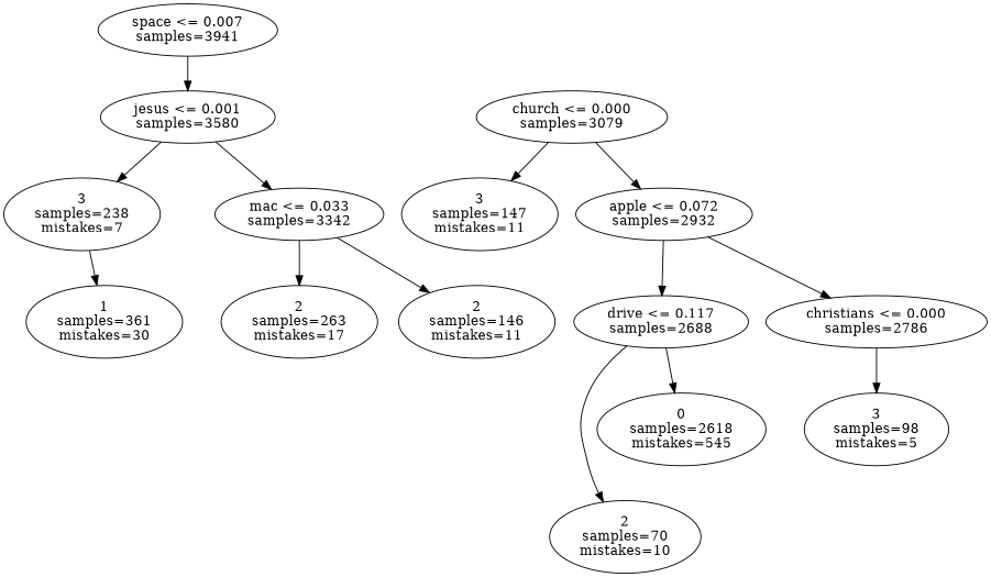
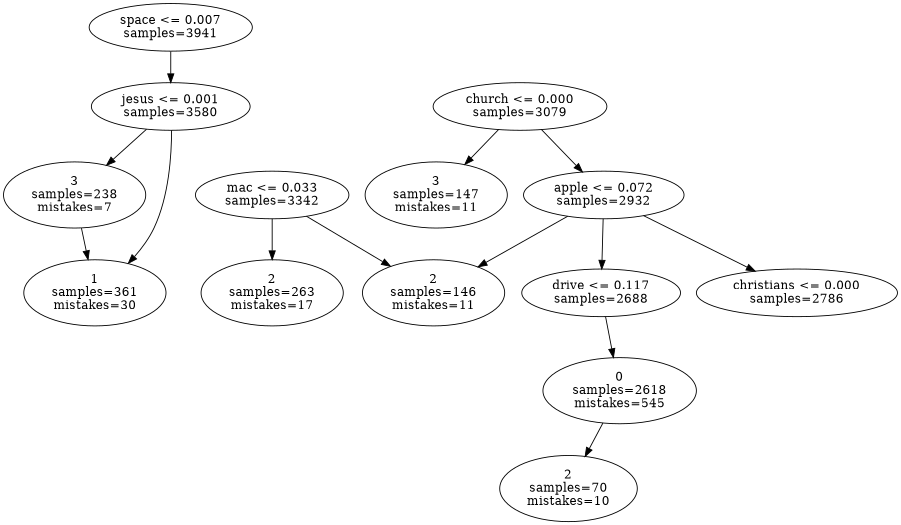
  digraph {
    n1 [label="space <= 0.007\nsamples=\3941"]
    n2 [label="jesus <= 0.001\nsamples=\3580"]
    n3 [label="mac <= 0.033\nsamples=\3342"]
    n4 [label="3\nsamples=\238\nmistakes=\7"]
    n5 [label="1\nsamples=\361\nmistakes=\30"]
    n6 [label="2\nsamples=\263\nmistakes=\17"]
    n7 [label="2\nsamples=\146\nmistakes=\11"]
    n8 [label="church <= 0.000\nsamples=\3079"]
    n9 [label="apple <= 0.072\nsamples=\2932"]
    n10 [label="3\nsamples=\147\nmistakes=\11"]
    n11 [label="christians <= 0.000\nsamples=\2786"]
    n12 [label="drive <= 0.117\nsamples=\2688"]
-   n13 [label="3\nsamples=\98\nmistakes=\5"]
    n14 [label="0\nsamples=\2618\nmistakes=\545"]
    n15 [label="2\nsamples=\70\nmistakes=\10"]
    n1 -> n2
-   n2 -> n3
+   n2 -> n5
    n2 -> n4
    n3 -> n6
    n3 -> n7
    n4 -> n5
    n8 -> n9
    n8 -> n10
+   n9 -> n7
    n9 -> n11
    n9 -> n12
-   n11 -> n13
    n12 -> n14
-   n12 -> n15
+   n14 -> n15
  }
